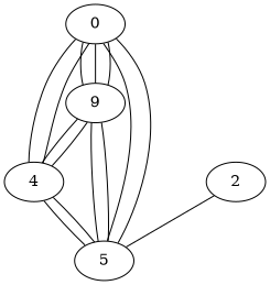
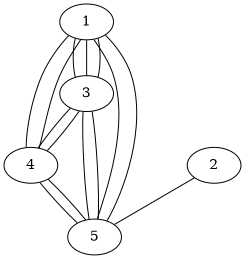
  graph {
-   1 [label=0]
-   3 [label=9]
+   1
+   3
    4
    5
    2
    1 -- 3
    1 -- 3
    1 -- 3
    1 -- 4
    1 -- 4
    1 -- 5
    1 -- 5
    3 -- 4
    3 -- 4
    3 -- 5
    3 -- 5
    4 -- 5
    4 -- 5
    2 -- 5
  }
